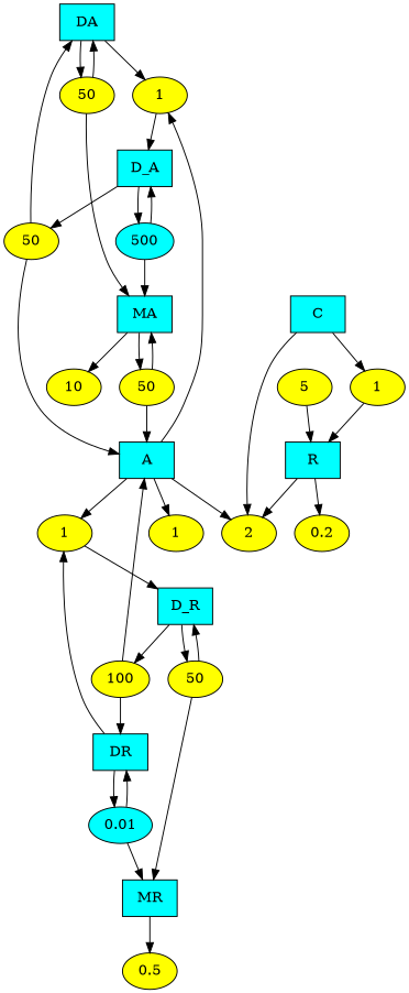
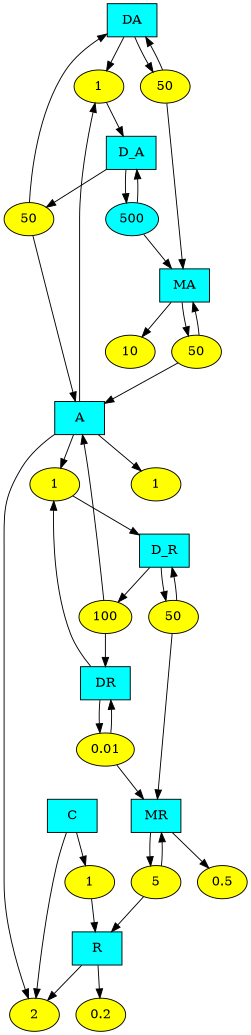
  digraph {
    node [fillcolor=yellow shape=oval style=filled]
    n1 [fillcolor=cyan label=DA shape=box]
    n2 [label=1]
    n3 [label=50]
    n4 [fillcolor=cyan label=D_A shape=box]
    n5 [fillcolor=cyan label=MA shape=box]
    n6 [label=50]
    n7 [fillcolor=cyan label=500]
    n8 [fillcolor=cyan label=A shape=box]
    n9 [fillcolor=cyan label=DR shape=box]
    n10 [label=1]
-   n11 [fillcolor=cyan label=0.01]
+   n11 [label=0.01]
    n12 [fillcolor=cyan label=D_R shape=box]
    n13 [fillcolor=cyan label=MR shape=box]
    n14 [label=100]
    n15 [label=50]
    n16 [label=50]
    n17 [label=10]
    n18 [label=5]
    n19 [label=0.5]
    n20 [fillcolor=cyan label=R shape=box]
    n21 [label=2]
    n22 [label=1]
    n23 [label=0.2]
    n24 [fillcolor=cyan label=C shape=box]
    n25 [label=1]
    n1 -> n2
    n1 -> n3
    n2 -> n4
    n3 -> n1
    n3 -> n5
    n4 -> n6
    n4 -> n7
    n5 -> n16
    n5 -> n17
    n6 -> n1
    n6 -> n8
    n7 -> n4
    n7 -> n5
    n8 -> n2
    n8 -> n10
    n8 -> n21
    n8 -> n22
    n9 -> n10
    n9 -> n11
    n10 -> n12
    n11 -> n9
    n11 -> n13
    n12 -> n14
    n12 -> n15
+   n13 -> n18
    n13 -> n19
    n14 -> n8
    n14 -> n9
    n15 -> n12
    n15 -> n13
    n16 -> n5
    n16 -> n8
+   n18 -> n13
    n18 -> n20
    n20 -> n21
    n20 -> n23
    n24 -> n21
    n24 -> n25
    n25 -> n20
  }
